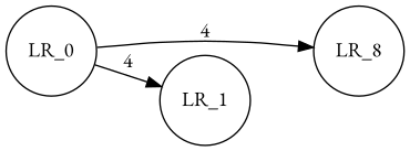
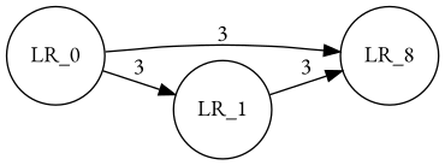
  digraph {
    Size="8,5"
    fontname="EB Garamond"
    rankdir=LR
    node [fontname="EB Garamond" shape=circle]
    edge [fontname="EB Garamond"]
    n1 [label=LR_8]
    LR_1
    LR_0
-   LR_0 -> n1 [label=4]
-   LR_0 -> LR_1 [label=4]
+   LR_1 -> n1 [label=3]
+   LR_0 -> n1 [label=3]
+   LR_0 -> LR_1 [label=3]
  }
